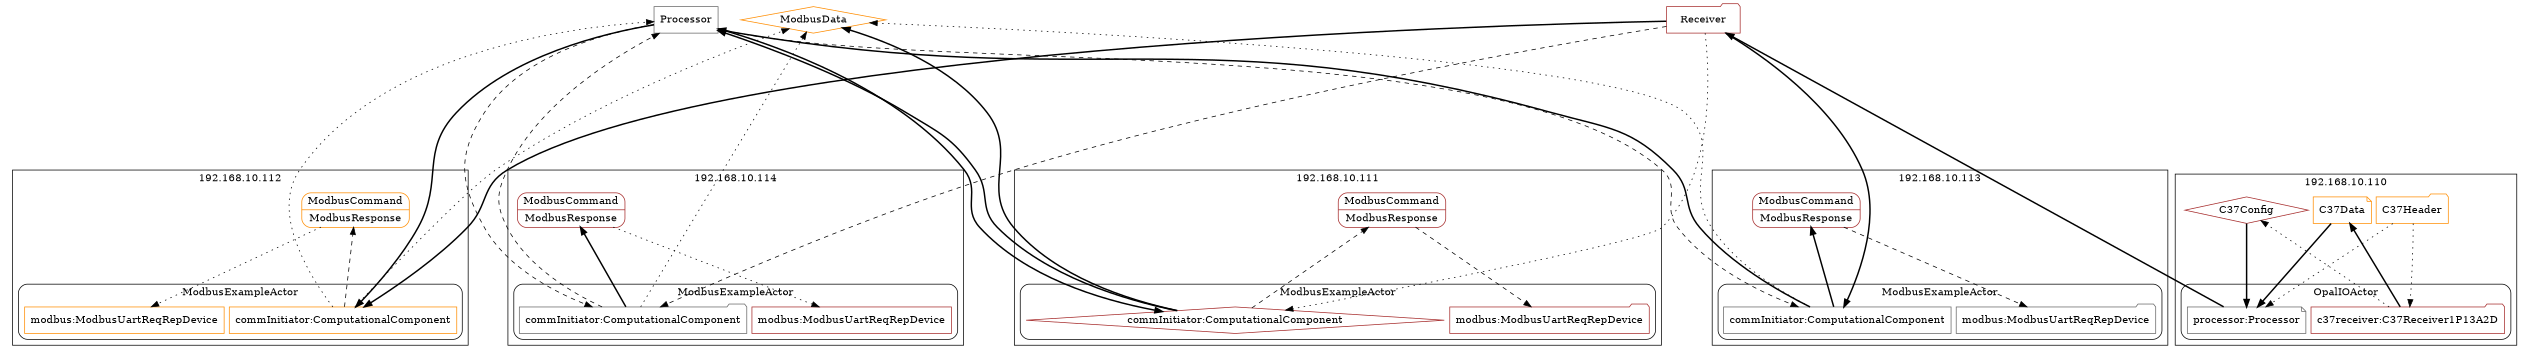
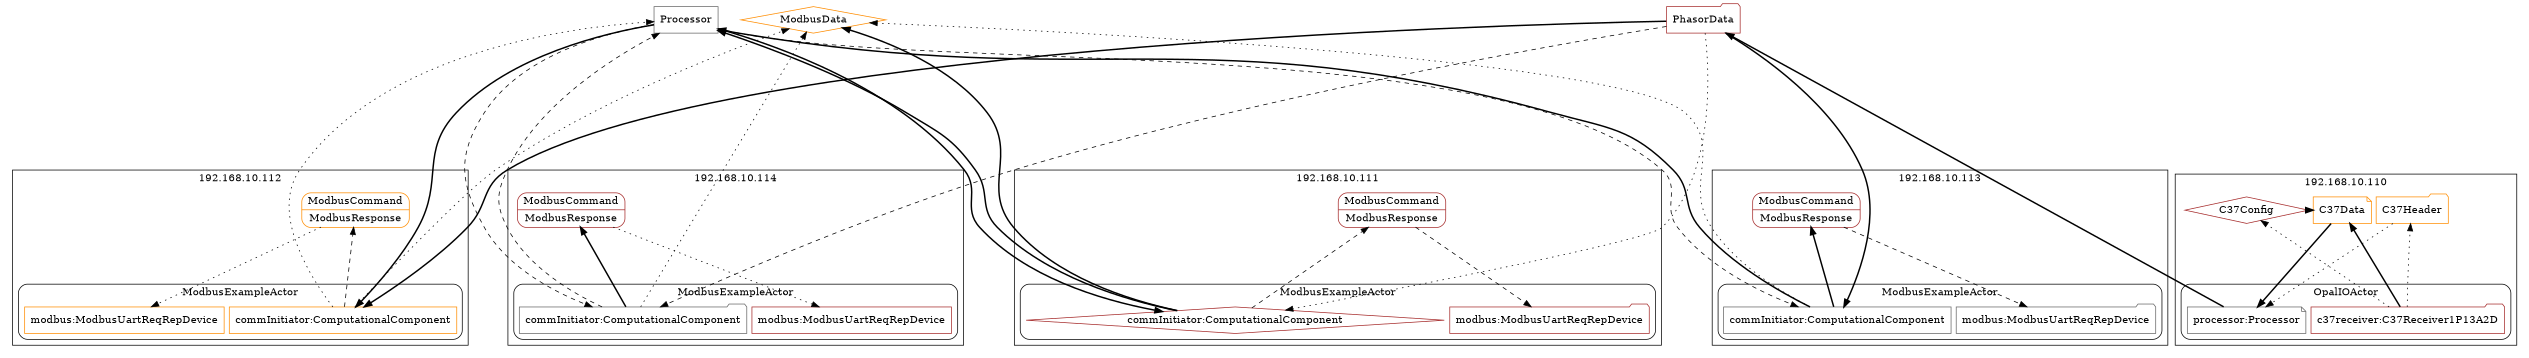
  digraph {
    nodesep=0.1
    rankdir=TB
    ranksep=1.5
    node [color=brown shape=folder]
    edge [style=bold]
    ModbusData [color=darkorange shape=diamond]
    n2 [color=gray40 label=Processor shape=box]
-   PhasorData [label=Receiver]
+   PhasorData
    n4 [color=darkorange label="{ModbusCommand | ModbusResponse}" shape=Mrecord]
    n5 [color=darkorange label="modbus:ModbusUartReqRepDevice" rank=max shape=box]
    n6 [color=darkorange label="commInitiator:ComputationalComponent" rank=max shape=box]
    n7 [label="{ModbusCommand | ModbusResponse}" shape=Mrecord]
    n8 [label="modbus:ModbusUartReqRepDevice" rank=max shape=box]
    n9 [color=gray40 label="commInitiator:ComputationalComponent" rank=max]
    n10 [color=darkorange label=C37Data shape=note]
    n11 [label=C37Config shape=diamond]
    n12 [color=darkorange label=C37Header]
    n13 [color=gray40 label="processor:Processor" rank=max shape=note]
    n14 [label="c37receiver:C37Receiver1P13A2D" rank=max]
    n15 [label="{ModbusCommand | ModbusResponse}" shape=Mrecord]
    n16 [label="modbus:ModbusUartReqRepDevice" rank=max]
    n17 [label="commInitiator:ComputationalComponent" rank=max shape=diamond]
    n18 [label="{ModbusCommand | ModbusResponse}" shape=Mrecord]
    n19 [color=gray40 label="modbus:ModbusUartReqRepDevice" rank=max]
    n20 [color=gray40 label="commInitiator:ComputationalComponent" rank=max shape=box]
    subgraph sub_1 {
      rank=min
      ModbusData
      n2
      PhasorData
    }
    subgraph cluster_2 {
      label="192.168.10.112"
      rank=max
      rankdir=BT
      subgraph sub_3 {
        label="192.168.10.112"
        rank=min
        rankdir=BT
        n4
      }
      subgraph cluster_4 {
        label=ModbusExampleActor
        rank=max
        rankdir=BT
        style=rounded
        n5
        n6
      }
    }
    subgraph cluster_5 {
      label="192.168.10.114"
      rank=max
      rankdir=BT
      subgraph sub_6 {
        label="192.168.10.114"
        rank=min
        rankdir=BT
        n7
      }
      subgraph cluster_7 {
        label=ModbusExampleActor
        rank=max
        rankdir=BT
        style=rounded
        n8
        n9
      }
    }
    subgraph cluster_8 {
      label="192.168.10.110"
      rank=max
      rankdir=BT
      subgraph sub_9 {
        label="192.168.10.110"
        rank=min
        rankdir=BT
        n10
        n11
        n12
      }
      subgraph cluster_10 {
        label=OpalIOActor
        rank=max
        rankdir=BT
        style=rounded
        n13
        n14
      }
    }
    subgraph cluster_11 {
      label="192.168.10.111"
      rank=max
      rankdir=BT
      subgraph sub_12 {
        label="192.168.10.111"
        rank=min
        rankdir=BT
        n15
      }
      subgraph cluster_13 {
        label=ModbusExampleActor
        rank=max
        rankdir=BT
        style=rounded
        n16
        n17
      }
    }
    subgraph cluster_14 {
      label="192.168.10.113"
      rank=max
      rankdir=BT
      subgraph sub_15 {
        label="192.168.10.113"
        rank=min
        rankdir=BT
        n18
      }
      subgraph cluster_16 {
        label=ModbusExampleActor
        rank=max
        rankdir=BT
        style=rounded
        n19
        n20
      }
    }
    n2 -> n6
    n2 -> n9 [style=dashed]
    n2 -> n17
    n2 -> n20 [style=dashed]
    PhasorData -> n6
    PhasorData -> n9 [style=dashed]
    PhasorData -> n17 [style=dotted]
    PhasorData -> n20
    n4 -> n5 [style=dotted]
    n6 -> ModbusData [style=dotted]
    n6 -> n2 [style=dotted]
    n6 -> n4 [style=dashed]
    n7 -> n8 [style=dotted]
    n9 -> ModbusData [style=dotted]
    n9 -> n2 [style=dashed]
    n9 -> n7
    n10 -> n13
-   n11 -> n13
+   n11 -> n10
    n12 -> n13 [style=dotted]
    n13 -> PhasorData
    n14 -> n10
    n14 -> n11 [style=dotted]
-   n12 -> n14 [style=dotted]
+   n14 -> n12 [style=dotted]
    n15 -> n16 [style=dashed]
    n17 -> ModbusData
    n17 -> n2
    n17 -> n15 [style=dashed]
    n18 -> n19 [style=dashed]
    n20 -> ModbusData [style=dotted]
    n20 -> n2
    n20 -> n18
  }
